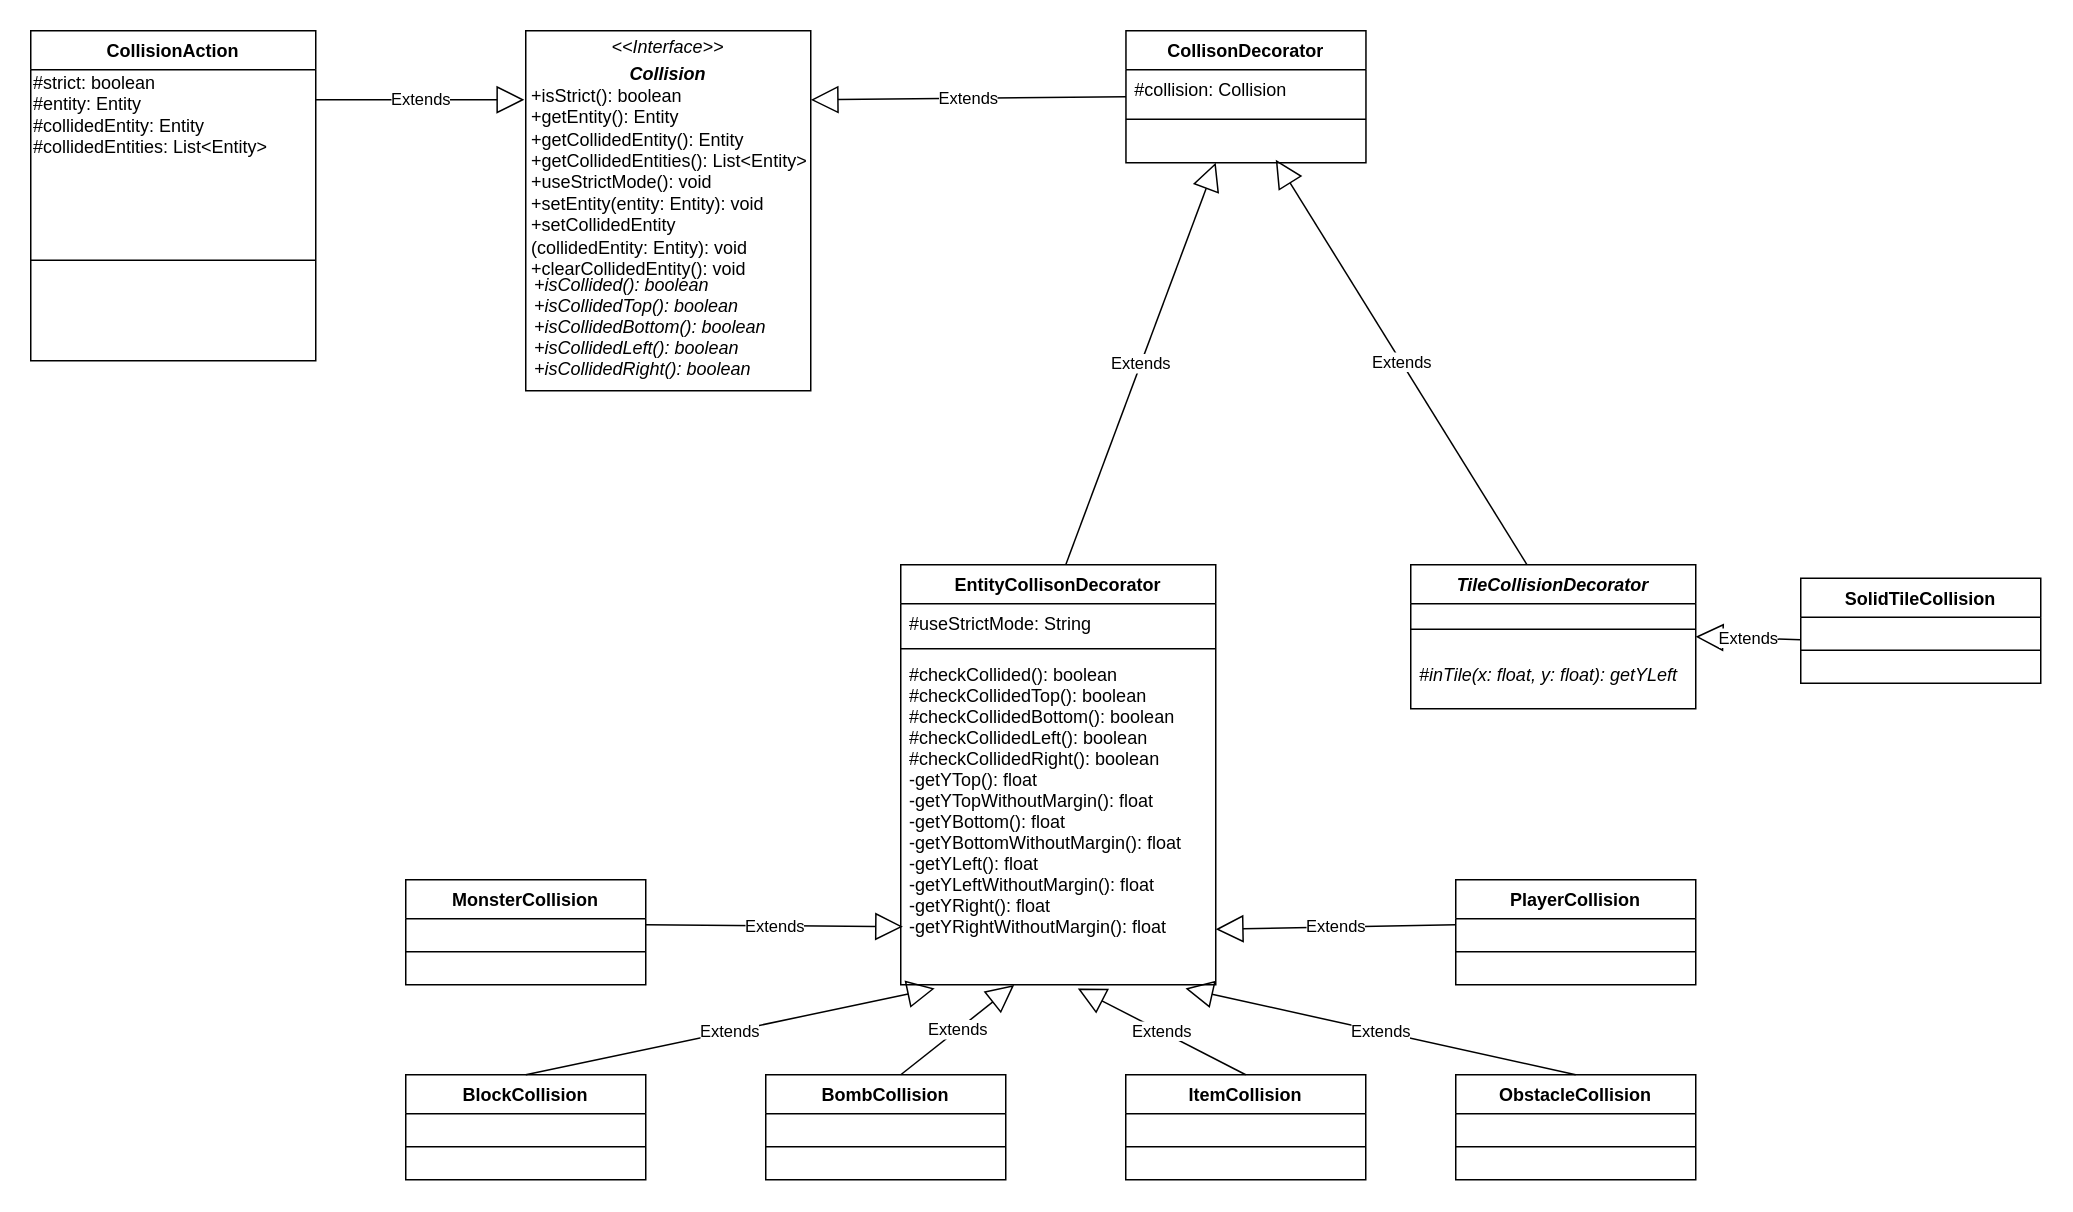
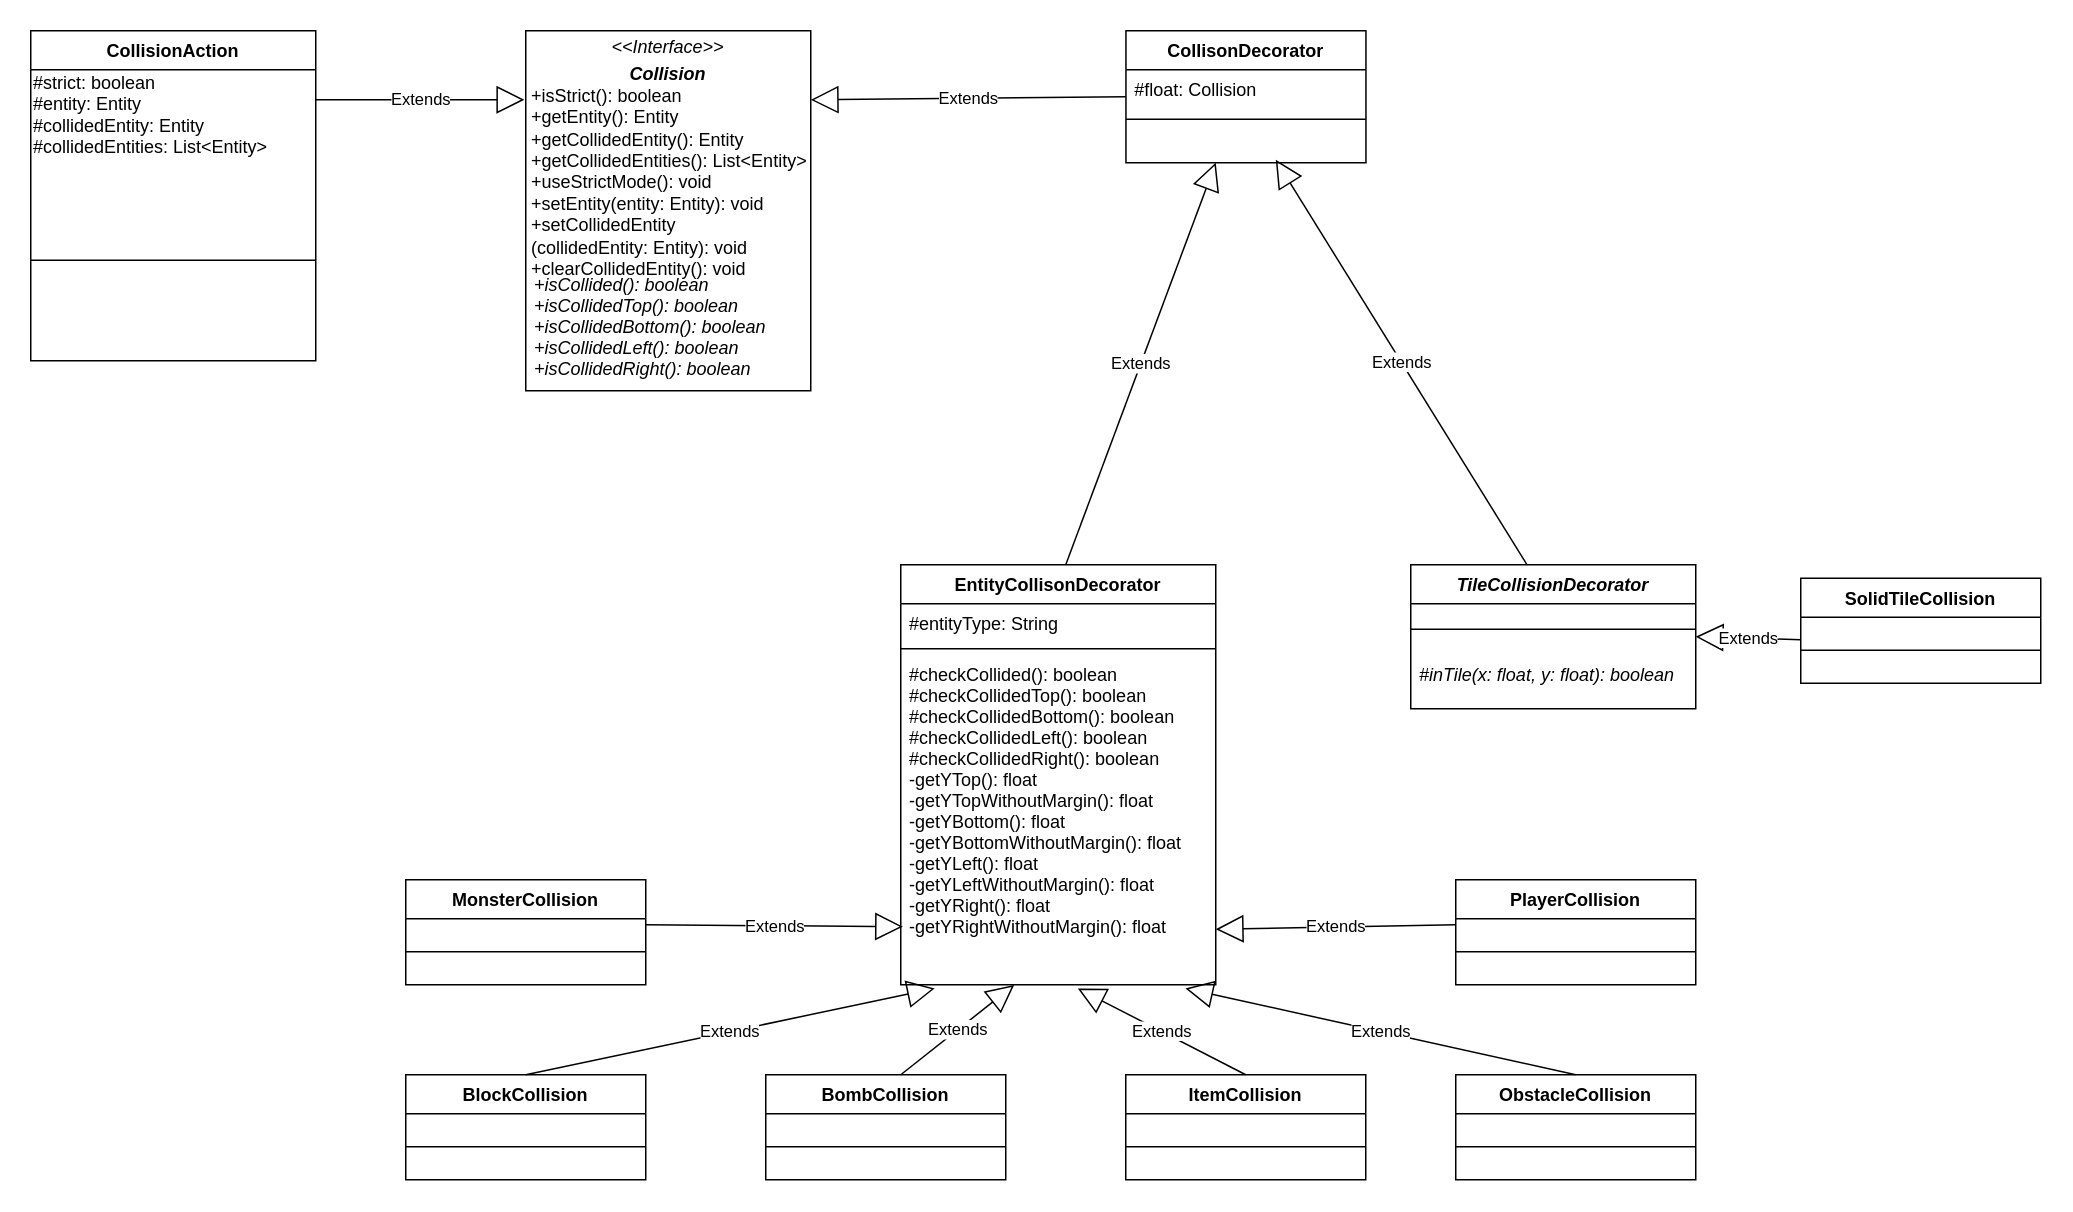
  <mxCell id="0" />
  <mxCell id="1" parent="0" />
  <mxCell id="2" value="CollisionAction" style="swimlane;fontStyle=1;align=center;verticalAlign=top;childLayout=stackLayout;horizontal=1;startSize=26;horizontalStack=0;resizeParent=1;resizeParentMax=0;resizeLast=0;collapsible=1;marginBottom=0;" parent="1" vertex="1"><mxGeometry x="20" y="20" width="190" height="220" as="geometry" /></mxCell>
  <mxCell id="3" value="&lt;span style=&quot;&quot;&gt;#strict: boolean&lt;/span&gt;&lt;br style=&quot;padding: 0px; margin: 0px;&quot;&gt;&lt;span style=&quot;&quot;&gt;#entity: Entity&lt;/span&gt;&lt;br style=&quot;padding: 0px; margin: 0px;&quot;&gt;&lt;span style=&quot;&quot;&gt;#collidedEntity: Entity&lt;/span&gt;&lt;br style=&quot;padding: 0px; margin: 0px;&quot;&gt;&lt;span style=&quot;&quot;&gt;#collidedEntities: List&amp;lt;Entity&amp;gt;&lt;/span&gt;" style="text;html=1;align=left;verticalAlign=middle;resizable=0;points=[];autosize=1;" vertex="1" parent="2"><mxGeometry y="26" width="190" height="60" as="geometry" /></mxCell>
  <mxCell id="4" value="" style="line;strokeWidth=1;fillColor=none;align=left;verticalAlign=middle;spacingTop=-1;spacingLeft=3;spacingRight=3;rotatable=0;labelPosition=right;points=[];portConstraint=eastwest;" parent="2" vertex="1"><mxGeometry y="86" width="190" height="134" as="geometry" /></mxCell>
  <mxCell id="5" value="Extends" style="endArrow=block;endSize=16;endFill=0;html=1;entryX=-0.005;entryY=0.286;entryDx=0;entryDy=0;entryPerimeter=0;" parent="1" edge="1"><mxGeometry width="160" relative="1" as="geometry"><mxPoint x="210" y="66" as="sourcePoint" /><mxPoint x="349.05" y="66.024" as="targetPoint" /></mxGeometry></mxCell>
  <mxCell id="6" value="CollisonDecorator" style="swimlane;fontStyle=1;align=center;verticalAlign=top;childLayout=stackLayout;horizontal=1;startSize=26;horizontalStack=0;resizeParent=1;resizeParentMax=0;resizeLast=0;collapsible=1;marginBottom=0;" parent="1" vertex="1"><mxGeometry x="750.14" y="20" width="160" height="88" as="geometry" /></mxCell>
- <mxCell id="7" value="#collision: Collision" style="text;strokeColor=none;fillColor=none;align=left;verticalAlign=top;spacingLeft=4;spacingRight=4;overflow=hidden;rotatable=0;points=[[0,0.5],[1,0.5]];portConstraint=eastwest;" parent="6" vertex="1"><mxGeometry y="26" width="160" height="4" as="geometry" /></mxCell>
+ <mxCell id="7" value="#float: Collision" style="text;strokeColor=none;fillColor=none;align=left;verticalAlign=top;spacingLeft=4;spacingRight=4;overflow=hidden;rotatable=0;points=[[0,0.5],[1,0.5]];portConstraint=eastwest;" parent="6" vertex="1"><mxGeometry y="26" width="160" height="4" as="geometry" /></mxCell>
  <mxCell id="8" value="" style="line;strokeWidth=1;fillColor=none;align=left;verticalAlign=middle;spacingTop=-1;spacingLeft=3;spacingRight=3;rotatable=0;labelPosition=right;points=[];portConstraint=eastwest;" parent="6" vertex="1"><mxGeometry y="30" width="160" height="58" as="geometry" /></mxCell>
  <mxCell id="9" value="SolidTileCollision" style="swimlane;fontStyle=1;align=center;verticalAlign=top;childLayout=stackLayout;horizontal=1;startSize=26;horizontalStack=0;resizeParent=1;resizeParentMax=0;resizeLast=0;collapsible=1;marginBottom=0;" parent="1" vertex="1"><mxGeometry x="1200" y="385" width="160" height="70" as="geometry" /></mxCell>
  <mxCell id="10" value="Extends" style="endArrow=block;endSize=16;endFill=0;html=1;entryX=1;entryY=0.5;entryDx=0;entryDy=0;" parent="9" target="12" edge="1"><mxGeometry width="160" relative="1" as="geometry"><mxPoint y="41" as="sourcePoint" /><mxPoint x="160" y="41" as="targetPoint" /></mxGeometry></mxCell>
  <mxCell id="11" value="" style="line;strokeWidth=1;fillColor=none;align=left;verticalAlign=middle;spacingTop=-1;spacingLeft=3;spacingRight=3;rotatable=0;labelPosition=right;points=[];portConstraint=eastwest;" parent="9" vertex="1"><mxGeometry y="26" width="160" height="44" as="geometry" /></mxCell>
  <mxCell id="12" value="TileCollisionDecorator" style="swimlane;fontStyle=3;align=center;verticalAlign=top;childLayout=stackLayout;horizontal=1;startSize=26;horizontalStack=0;resizeParent=1;resizeParentMax=0;resizeLast=0;collapsible=1;marginBottom=0;" parent="1" vertex="1"><mxGeometry x="940" y="376" width="190" height="96" as="geometry" /></mxCell>
  <mxCell id="13" value="" style="line;strokeWidth=1;fillColor=none;align=left;verticalAlign=middle;spacingTop=-1;spacingLeft=3;spacingRight=3;rotatable=0;labelPosition=right;points=[];portConstraint=eastwest;" parent="12" vertex="1"><mxGeometry y="26" width="190" height="34" as="geometry" /></mxCell>
  <mxCell id="14" value="Extends" style="endArrow=block;endSize=16;endFill=0;html=1;exitX=0.407;exitY=-0.003;exitDx=0;exitDy=0;exitPerimeter=0;" parent="12" source="12" edge="1"><mxGeometry width="160" relative="1" as="geometry"><mxPoint y="50" as="sourcePoint" /><mxPoint x="-90" y="-270" as="targetPoint" /></mxGeometry></mxCell>
- <mxCell id="15" value="#inTile(x: float, y: float): getYLeft" style="text;strokeColor=none;fillColor=none;align=left;verticalAlign=top;spacingLeft=4;spacingRight=4;overflow=hidden;rotatable=0;points=[[0,0.5],[1,0.5]];portConstraint=eastwest;fontStyle=2" parent="12" vertex="1"><mxGeometry y="60" width="190" height="36" as="geometry" /></mxCell>
+ <mxCell id="15" value="#inTile(x: float, y: float): boolean" style="text;strokeColor=none;fillColor=none;align=left;verticalAlign=top;spacingLeft=4;spacingRight=4;overflow=hidden;rotatable=0;points=[[0,0.5],[1,0.5]];portConstraint=eastwest;fontStyle=2" parent="12" vertex="1"><mxGeometry y="60" width="190" height="36" as="geometry" /></mxCell>
  <mxCell id="16" value="EntityCollisonDecorator" style="swimlane;fontStyle=1;align=center;verticalAlign=top;childLayout=stackLayout;horizontal=1;startSize=26;horizontalStack=0;resizeParent=1;resizeParentMax=0;resizeLast=0;collapsible=1;marginBottom=0;" parent="1" vertex="1"><mxGeometry x="600" y="376" width="210" height="280" as="geometry" /></mxCell>
  <mxCell id="17" value="Extends" style="endArrow=block;endSize=16;endFill=0;html=1;" parent="16" edge="1"><mxGeometry width="160" relative="1" as="geometry"><mxPoint x="110" as="sourcePoint" /><mxPoint x="210" y="-268" as="targetPoint" /></mxGeometry></mxCell>
- <mxCell id="18" value="#useStrictMode: String " style="text;strokeColor=none;fillColor=none;align=left;verticalAlign=top;spacingLeft=4;spacingRight=4;overflow=hidden;rotatable=0;points=[[0,0.5],[1,0.5]];portConstraint=eastwest;" parent="16" vertex="1"><mxGeometry y="26" width="210" height="26" as="geometry" /></mxCell>
+ <mxCell id="18" value="#entityType: String " style="text;strokeColor=none;fillColor=none;align=left;verticalAlign=top;spacingLeft=4;spacingRight=4;overflow=hidden;rotatable=0;points=[[0,0.5],[1,0.5]];portConstraint=eastwest;" parent="16" vertex="1"><mxGeometry y="26" width="210" height="26" as="geometry" /></mxCell>
  <mxCell id="19" value="" style="line;strokeWidth=1;fillColor=none;align=left;verticalAlign=middle;spacingTop=-1;spacingLeft=3;spacingRight=3;rotatable=0;labelPosition=right;points=[];portConstraint=eastwest;" parent="16" vertex="1"><mxGeometry y="52" width="210" height="8" as="geometry" /></mxCell>
  <mxCell id="20" value="#checkCollided(): boolean&#10;#checkCollidedTop(): boolean&#10;#checkCollidedBottom(): boolean&#10;#checkCollidedLeft(): boolean&#10;#checkCollidedRight(): boolean&#10;-getYTop(): float&#10;-getYTopWithoutMargin(): float&#10;-getYBottom(): float&#10;-getYBottomWithoutMargin(): float&#10;-getYLeft(): float&#10;-getYLeftWithoutMargin(): float&#10;-getYRight(): float&#10;-getYRightWithoutMargin(): float&#10;" style="text;strokeColor=none;fillColor=none;align=left;verticalAlign=top;spacingLeft=4;spacingRight=4;overflow=hidden;rotatable=0;points=[[0,0.5],[1,0.5]];portConstraint=eastwest;" parent="16" vertex="1"><mxGeometry y="60" width="210" height="220" as="geometry" /></mxCell>
  <mxCell id="21" value="BlockCollision" style="swimlane;fontStyle=1;align=center;verticalAlign=top;childLayout=stackLayout;horizontal=1;startSize=26;horizontalStack=0;resizeParent=1;resizeParentMax=0;resizeLast=0;collapsible=1;marginBottom=0;" parent="1" vertex="1"><mxGeometry x="270" y="716" width="160" height="70" as="geometry" /></mxCell>
  <mxCell id="22" value="Extends" style="endArrow=block;endSize=16;endFill=0;html=1;entryX=0.108;entryY=1.011;entryDx=0;entryDy=0;entryPerimeter=0;" parent="21" target="20" edge="1"><mxGeometry width="160" relative="1" as="geometry"><mxPoint x="80" as="sourcePoint" /><mxPoint x="240" as="targetPoint" /></mxGeometry></mxCell>
  <mxCell id="23" value="" style="line;strokeWidth=1;fillColor=none;align=left;verticalAlign=middle;spacingTop=-1;spacingLeft=3;spacingRight=3;rotatable=0;labelPosition=right;points=[];portConstraint=eastwest;" parent="21" vertex="1"><mxGeometry y="26" width="160" height="44" as="geometry" /></mxCell>
  <mxCell id="24" value="BombCollision" style="swimlane;fontStyle=1;align=center;verticalAlign=top;childLayout=stackLayout;horizontal=1;startSize=26;horizontalStack=0;resizeParent=1;resizeParentMax=0;resizeLast=0;collapsible=1;marginBottom=0;" parent="1" vertex="1"><mxGeometry x="510" y="716" width="160" height="70" as="geometry" /></mxCell>
  <mxCell id="25" value="Extends" style="endArrow=block;endSize=16;endFill=0;html=1;entryX=0.36;entryY=1.001;entryDx=0;entryDy=0;entryPerimeter=0;" parent="24" target="20" edge="1"><mxGeometry width="160" relative="1" as="geometry"><mxPoint x="90" as="sourcePoint" /><mxPoint x="250" as="targetPoint" /></mxGeometry></mxCell>
  <mxCell id="26" value="" style="line;strokeWidth=1;fillColor=none;align=left;verticalAlign=middle;spacingTop=-1;spacingLeft=3;spacingRight=3;rotatable=0;labelPosition=right;points=[];portConstraint=eastwest;" parent="24" vertex="1"><mxGeometry y="26" width="160" height="44" as="geometry" /></mxCell>
  <mxCell id="27" value="ItemCollision" style="swimlane;fontStyle=1;align=center;verticalAlign=top;childLayout=stackLayout;horizontal=1;startSize=26;horizontalStack=0;resizeParent=1;resizeParentMax=0;resizeLast=0;collapsible=1;marginBottom=0;" parent="1" vertex="1"><mxGeometry x="750" y="716" width="160" height="70" as="geometry" /></mxCell>
  <mxCell id="28" value="Extends" style="endArrow=block;endSize=16;endFill=0;html=1;entryX=0.562;entryY=1.011;entryDx=0;entryDy=0;entryPerimeter=0;" parent="27" target="20" edge="1"><mxGeometry width="160" relative="1" as="geometry"><mxPoint x="80" as="sourcePoint" /><mxPoint x="240" as="targetPoint" /></mxGeometry></mxCell>
  <mxCell id="29" value="" style="line;strokeWidth=1;fillColor=none;align=left;verticalAlign=middle;spacingTop=-1;spacingLeft=3;spacingRight=3;rotatable=0;labelPosition=right;points=[];portConstraint=eastwest;" parent="27" vertex="1"><mxGeometry y="26" width="160" height="44" as="geometry" /></mxCell>
  <mxCell id="30" value="MonsterCollision" style="swimlane;fontStyle=1;align=center;verticalAlign=top;childLayout=stackLayout;horizontal=1;startSize=26;horizontalStack=0;resizeParent=1;resizeParentMax=0;resizeLast=0;collapsible=1;marginBottom=0;" parent="1" vertex="1"><mxGeometry x="270" y="586" width="160" height="70" as="geometry" /></mxCell>
  <mxCell id="31" value="" style="line;strokeWidth=1;fillColor=none;align=left;verticalAlign=middle;spacingTop=-1;spacingLeft=3;spacingRight=3;rotatable=0;labelPosition=right;points=[];portConstraint=eastwest;" parent="30" vertex="1"><mxGeometry y="26" width="160" height="44" as="geometry" /></mxCell>
  <mxCell id="32" value="ObstacleCollision" style="swimlane;fontStyle=1;align=center;verticalAlign=top;childLayout=stackLayout;horizontal=1;startSize=26;horizontalStack=0;resizeParent=1;resizeParentMax=0;resizeLast=0;collapsible=1;marginBottom=0;" parent="1" vertex="1"><mxGeometry x="970" y="716" width="160" height="70" as="geometry" /></mxCell>
  <mxCell id="33" value="Extends" style="endArrow=block;endSize=16;endFill=0;html=1;entryX=0.904;entryY=1.011;entryDx=0;entryDy=0;entryPerimeter=0;" parent="32" target="20" edge="1"><mxGeometry width="160" relative="1" as="geometry"><mxPoint x="80" as="sourcePoint" /><mxPoint x="240" as="targetPoint" /></mxGeometry></mxCell>
  <mxCell id="34" value="" style="line;strokeWidth=1;fillColor=none;align=left;verticalAlign=middle;spacingTop=-1;spacingLeft=3;spacingRight=3;rotatable=0;labelPosition=right;points=[];portConstraint=eastwest;" parent="32" vertex="1"><mxGeometry y="26" width="160" height="44" as="geometry" /></mxCell>
  <mxCell id="35" value="PlayerCollision" style="swimlane;fontStyle=1;align=center;verticalAlign=top;childLayout=stackLayout;horizontal=1;startSize=26;horizontalStack=0;resizeParent=1;resizeParentMax=0;resizeLast=0;collapsible=1;marginBottom=0;" parent="1" vertex="1"><mxGeometry x="970" y="586" width="160" height="70" as="geometry" /></mxCell>
  <mxCell id="36" value="Extends" style="endArrow=block;endSize=16;endFill=0;html=1;" parent="35" edge="1"><mxGeometry width="160" relative="1" as="geometry"><mxPoint y="30" as="sourcePoint" /><mxPoint x="-160" y="33" as="targetPoint" /></mxGeometry></mxCell>
  <mxCell id="37" value="" style="line;strokeWidth=1;fillColor=none;align=left;verticalAlign=middle;spacingTop=-1;spacingLeft=3;spacingRight=3;rotatable=0;labelPosition=right;points=[];portConstraint=eastwest;" parent="35" vertex="1"><mxGeometry y="26" width="160" height="44" as="geometry" /></mxCell>
  <mxCell id="38" value="Extends" style="endArrow=block;endSize=16;endFill=0;html=1;entryX=0.007;entryY=0.824;entryDx=0;entryDy=0;entryPerimeter=0;" parent="1" target="20" edge="1"><mxGeometry width="160" relative="1" as="geometry"><mxPoint x="430" y="616" as="sourcePoint" /><mxPoint x="590" y="616" as="targetPoint" /></mxGeometry></mxCell>
  <mxCell id="39" value="Extends" style="endArrow=block;endSize=16;endFill=0;html=1;exitX=0;exitY=0.5;exitDx=0;exitDy=0;entryX=1;entryY=0.192;entryDx=0;entryDy=0;entryPerimeter=0;" parent="1" source="6" edge="1" target="40"><mxGeometry width="160" relative="1" as="geometry"><mxPoint x="750.14" y="70" as="sourcePoint" /><mxPoint x="540" y="66" as="targetPoint" /></mxGeometry></mxCell>
  <mxCell id="40" value="&lt;p style=&quot;margin: 0px ; margin-top: 4px ; text-align: center&quot;&gt;&lt;i&gt;&amp;lt;&amp;lt;Interface&amp;gt;&amp;gt;&lt;/i&gt;&lt;/p&gt;&lt;p style=&quot;margin: 0px ; margin-top: 4px ; text-align: center&quot;&gt;&lt;i&gt;&lt;b&gt;Collision&lt;/b&gt;&lt;/i&gt;&lt;br&gt;&lt;/p&gt;&lt;p style=&quot;margin: 0px ; margin-left: 4px&quot;&gt;&lt;/p&gt;&lt;p style=&quot;margin: 0px ; margin-left: 4px&quot;&gt;+isStrict(): boolean&lt;br style=&quot;padding: 0px ; margin: 0px&quot;&gt;+getEntity(): Entity&lt;br style=&quot;padding: 0px ; margin: 0px&quot;&gt;+getCollidedEntity(): Entity&lt;br style=&quot;padding: 0px ; margin: 0px&quot;&gt;+getCollidedEntities(): List&amp;lt;Entity&amp;gt;&lt;br style=&quot;padding: 0px ; margin: 0px&quot;&gt;+useStrictMode(): void&lt;br style=&quot;padding: 0px ; margin: 0px&quot;&gt;+setEntity(entity: Entity): void&lt;br style=&quot;padding: 0px ; margin: 0px&quot;&gt;+setCollidedEntity&lt;br style=&quot;padding: 0px ; margin: 0px&quot;&gt;(collidedEntity: Entity): void&lt;br style=&quot;padding: 0px ; margin: 0px&quot;&gt;+clearCollidedEntity(): void&lt;/p&gt;&lt;div style=&quot;padding: 0px ; margin: 0px&quot;&gt;&lt;br style=&quot;padding: 0px ; margin: 0px&quot;&gt;&lt;/div&gt;" style="verticalAlign=top;align=left;overflow=fill;fontSize=12;fontFamily=Helvetica;html=1;" vertex="1" parent="1"><mxGeometry x="350" y="20" width="190" height="240" as="geometry" /></mxCell>
  <mxCell id="41" value="+isCollided(): boolean&#10;+isCollidedTop(): boolean&#10;+isCollidedBottom(): boolean&#10;+isCollidedLeft(): boolean&#10;+isCollidedRight(): boolean" style="text;strokeColor=none;fillColor=none;align=left;verticalAlign=top;spacingLeft=4;spacingRight=4;overflow=hidden;rotatable=0;points=[[0,0.5],[1,0.5]];portConstraint=eastwest;fontStyle=2" vertex="1" parent="1"><mxGeometry x="350" y="176" width="190" height="90" as="geometry" /></mxCell>
